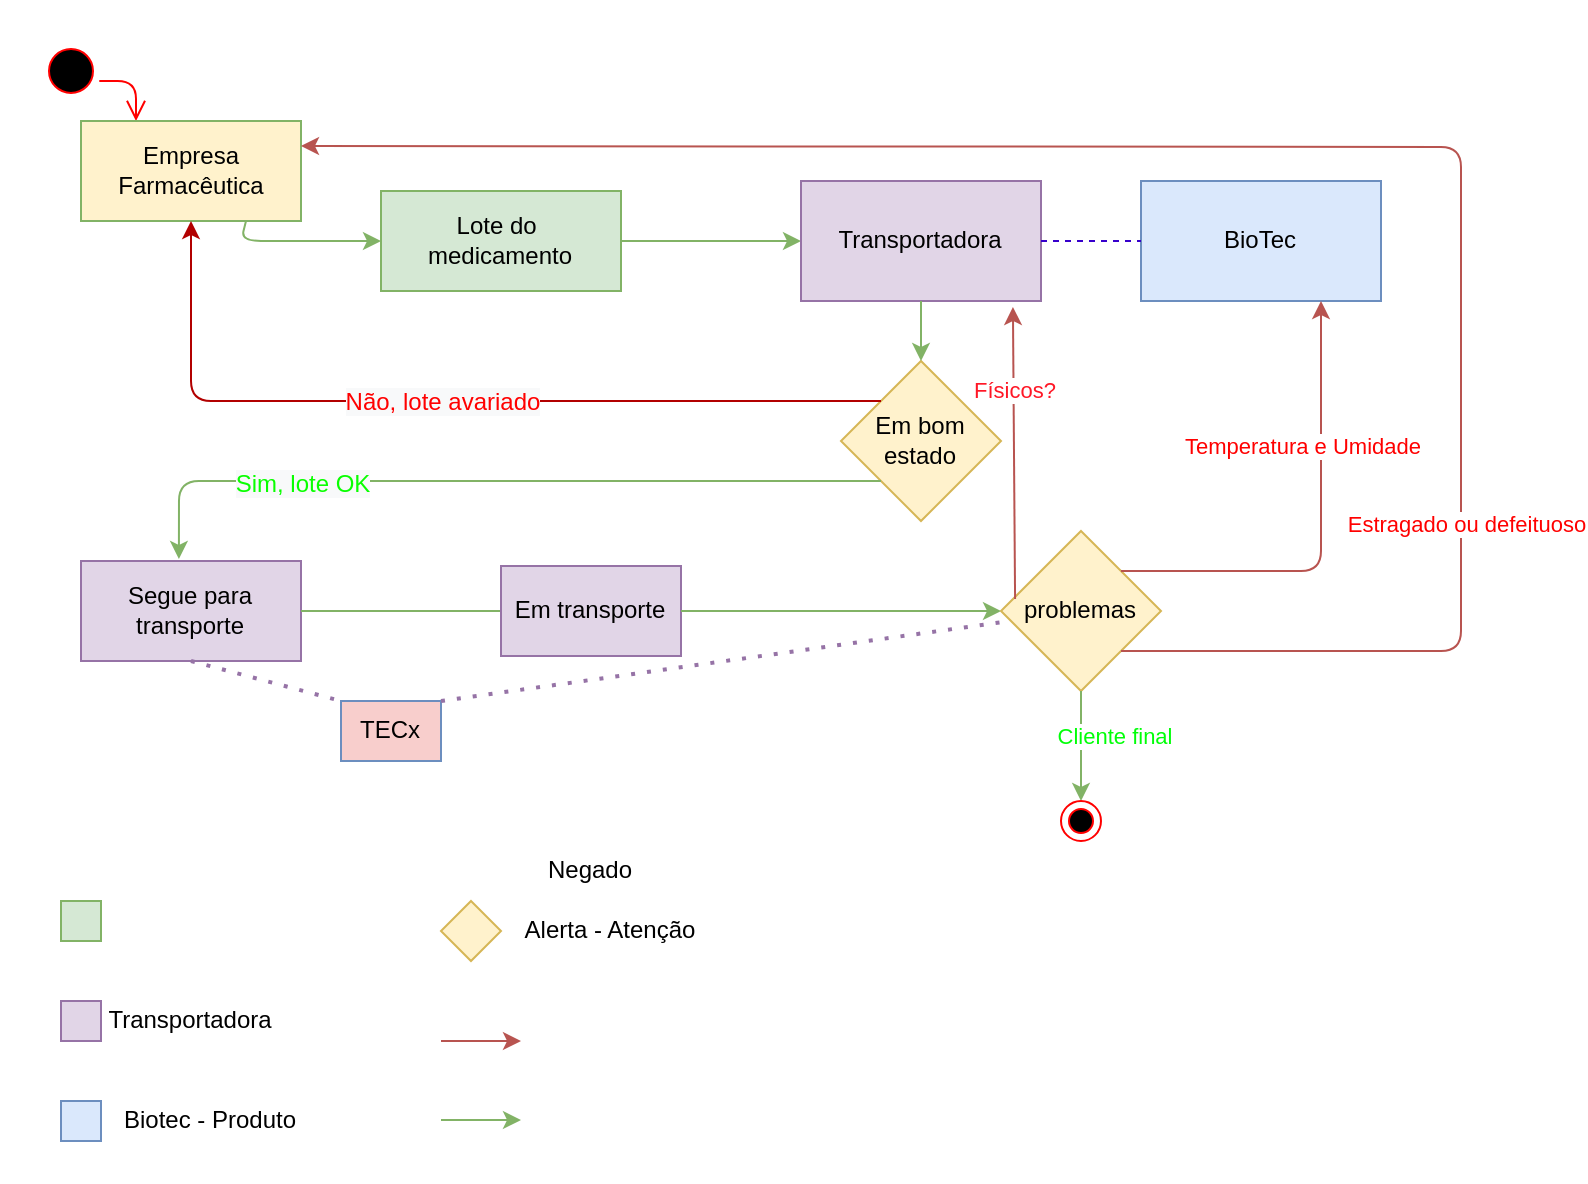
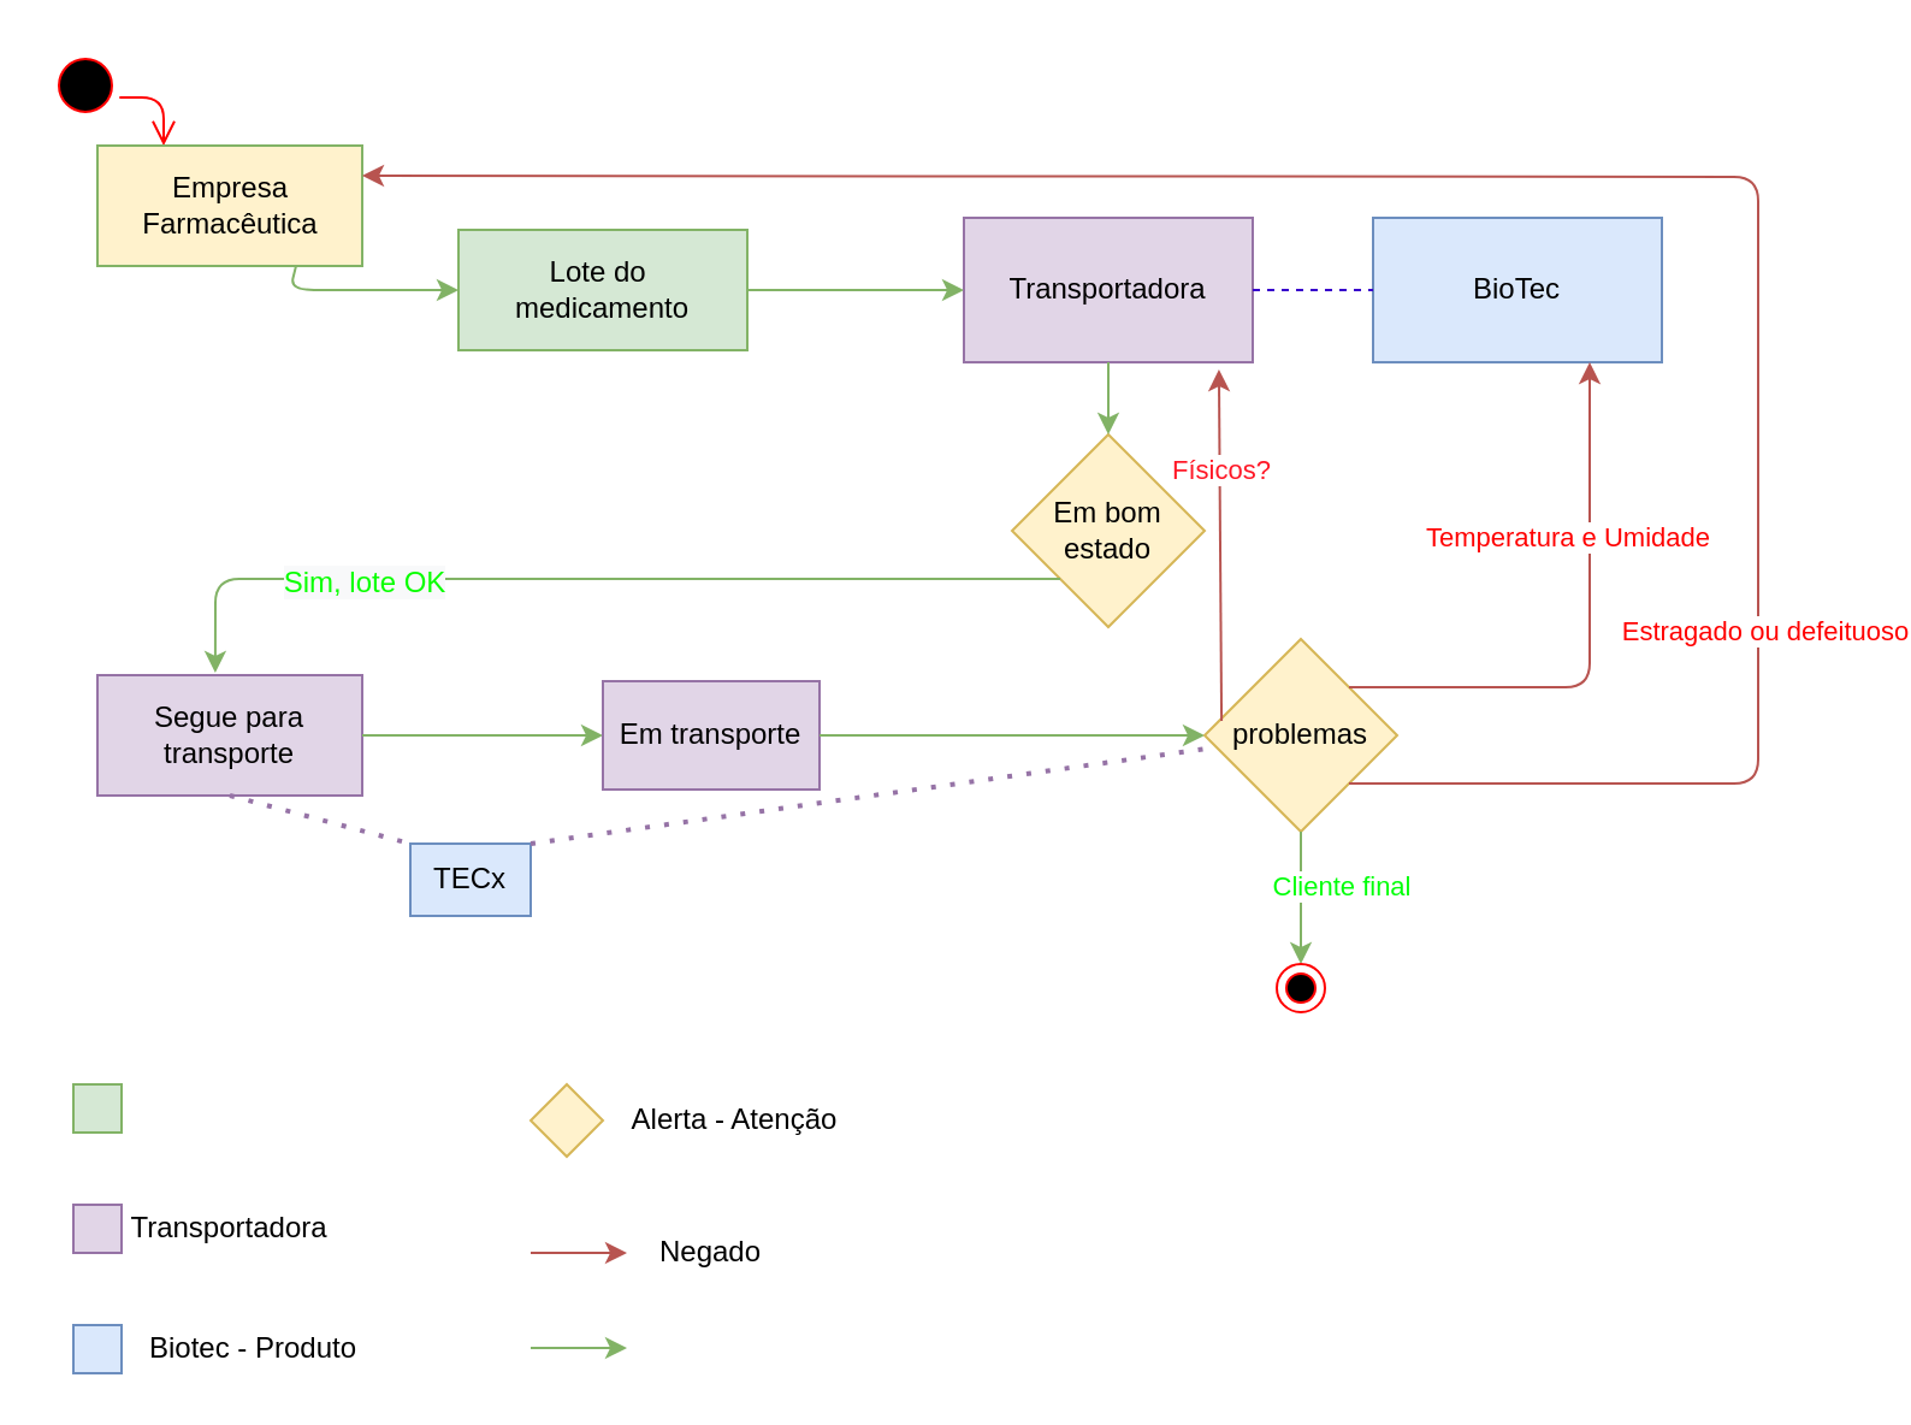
  <mxCell id="0" />
  <mxCell id="1" parent="0" />
  <mxCell id="2" value="" style="ellipse;html=1;shape=startState;fillColor=#000000;strokeColor=#ff0000;" vertex="1" parent="1"><mxGeometry x="20" y="20" width="30" height="30" as="geometry" /></mxCell>
  <mxCell id="3" value="" style="edgeStyle=orthogonalEdgeStyle;html=1;verticalAlign=bottom;endArrow=open;endSize=8;strokeColor=#ff0000;entryX=0.25;entryY=0;entryDx=0;entryDy=0;" edge="1" source="2" parent="1" target="4"><mxGeometry relative="1" as="geometry"><mxPoint x="45" y="80" as="targetPoint" /><Array as="points"><mxPoint x="68" y="40" /></Array></mxGeometry></mxCell>
  <mxCell id="4" value="Empresa &lt;br&gt;Farmacêutica" style="html=1;fillColor=#fff2cc;strokeColor=#82b366;" vertex="1" parent="1"><mxGeometry x="40" y="60" width="110" height="50" as="geometry" /></mxCell>
  <mxCell id="5" value="" style="endArrow=classic;html=1;exitX=0.75;exitY=1;exitDx=0;exitDy=0;fillColor=#d5e8d4;strokeColor=#82b366;entryX=0;entryY=0.5;entryDx=0;entryDy=0;" edge="1" parent="1" source="4" target="6"><mxGeometry width="50" height="50" relative="1" as="geometry"><mxPoint x="400" y="160" as="sourcePoint" /><mxPoint x="190" y="105" as="targetPoint" /><Array as="points"><mxPoint x="120" y="120" /></Array></mxGeometry></mxCell>
  <mxCell id="6" value="Lote do&amp;nbsp;&lt;br&gt;medicamento" style="rounded=0;whiteSpace=wrap;html=1;fillColor=#d5e8d4;strokeColor=#82b366;" vertex="1" parent="1"><mxGeometry x="190" y="95" width="120" height="50" as="geometry" /></mxCell>
  <mxCell id="7" value="" style="endArrow=classic;html=1;exitX=1;exitY=0.5;exitDx=0;exitDy=0;entryX=0;entryY=0.5;entryDx=0;entryDy=0;fillColor=#d5e8d4;strokeColor=#82b366;" edge="1" parent="1" source="6" target="8"><mxGeometry width="50" height="50" relative="1" as="geometry"><mxPoint x="400" y="160" as="sourcePoint" /><mxPoint x="370" y="170" as="targetPoint" /></mxGeometry></mxCell>
  <mxCell id="8" value="Transportadora" style="rounded=0;whiteSpace=wrap;html=1;fillColor=#e1d5e7;strokeColor=#9673a6;" vertex="1" parent="1"><mxGeometry x="400" y="90" width="120" height="60" as="geometry" /></mxCell>
  <mxCell id="9" value="BioTec" style="rounded=0;whiteSpace=wrap;html=1;fillColor=#dae8fc;strokeColor=#6c8ebf;" vertex="1" parent="1"><mxGeometry x="570" y="90" width="120" height="60" as="geometry" /></mxCell>
  <mxCell id="10" value="" style="endArrow=none;dashed=1;html=1;entryX=0;entryY=0.5;entryDx=0;entryDy=0;exitX=1;exitY=0.5;exitDx=0;exitDy=0;fillColor=#6a00ff;strokeColor=#3700CC;" edge="1" parent="1" source="8" target="9"><mxGeometry width="50" height="50" relative="1" as="geometry"><mxPoint x="400" y="260" as="sourcePoint" /><mxPoint x="450" y="210" as="targetPoint" /></mxGeometry></mxCell>
  <mxCell id="11" value="Em bom estado" style="rhombus;whiteSpace=wrap;html=1;fillColor=#fff2cc;strokeColor=#d6b656;" vertex="1" parent="1"><mxGeometry x="420" y="180" width="80" height="80" as="geometry" /></mxCell>
  <mxCell id="12" value="" style="endArrow=classic;html=1;exitX=0.5;exitY=1;exitDx=0;exitDy=0;entryX=0.5;entryY=0;entryDx=0;entryDy=0;fillColor=#d5e8d4;strokeColor=#82b366;" edge="1" parent="1" source="8" target="11"><mxGeometry width="50" height="50" relative="1" as="geometry"><mxPoint x="400" y="260" as="sourcePoint" /><mxPoint x="450" y="210" as="targetPoint" /></mxGeometry></mxCell>
- <mxCell id="13" value="" style="endArrow=classic;html=1;exitX=0;exitY=0;exitDx=0;exitDy=0;entryX=0.5;entryY=1;entryDx=0;entryDy=0;fillColor=#e51400;strokeColor=#B20000;" edge="1" parent="1" source="11" target="4"><mxGeometry width="50" height="50" relative="1" as="geometry"><mxPoint x="400" y="260" as="sourcePoint" /><mxPoint x="180" y="200" as="targetPoint" /><Array as="points"><mxPoint x="95" y="200" /></Array></mxGeometry></mxCell>
- <mxCell id="14" value="&lt;span style=&quot;color: rgb(255 , 0 , 0) ; font-size: 12px ; background-color: rgb(248 , 249 , 250)&quot;&gt;Não, lote avariado&lt;/span&gt;" style="edgeLabel;html=1;align=center;verticalAlign=middle;resizable=0;points=[];" vertex="1" connectable="0" parent="13"><mxGeometry x="-0.269" relative="1" as="geometry"><mxPoint x="-61" as="offset" /></mxGeometry></mxCell>
  <mxCell id="15" value="" style="endArrow=classic;html=1;exitX=0;exitY=1;exitDx=0;exitDy=0;entryX=0.445;entryY=-0.02;entryDx=0;entryDy=0;entryPerimeter=0;fillColor=#d5e8d4;strokeColor=#82b366;" edge="1" parent="1" source="11" target="17"><mxGeometry width="50" height="50" relative="1" as="geometry"><mxPoint x="390" y="300" as="sourcePoint" /><mxPoint x="90" y="240" as="targetPoint" /><Array as="points"><mxPoint x="89" y="240" /></Array></mxGeometry></mxCell>
  <mxCell id="16" value="&lt;span style=&quot;color: rgb(9 , 255 , 0) ; font-size: 12px ; background-color: rgb(248 , 249 , 250)&quot;&gt;Sim, lote OK&lt;/span&gt;" style="edgeLabel;html=1;align=center;verticalAlign=middle;resizable=0;points=[];" vertex="1" connectable="0" parent="15"><mxGeometry x="0.538" y="1" relative="1" as="geometry"><mxPoint x="10" as="offset" /></mxGeometry></mxCell>
  <mxCell id="17" value="Segue para transporte" style="rounded=0;whiteSpace=wrap;html=1;fillColor=#e1d5e7;strokeColor=#9673a6;" vertex="1" parent="1"><mxGeometry x="40" y="280" width="110" height="50" as="geometry" /></mxCell>
- <mxCell id="18" value="TECx" style="rounded=0;whiteSpace=wrap;html=1;fillColor=#f8cecc;strokeColor=#6c8ebf;" vertex="1" parent="1"><mxGeometry x="170" y="350" width="50" height="30" as="geometry" /></mxCell>
+ <mxCell id="18" value="TECx" style="rounded=0;whiteSpace=wrap;html=1;fillColor=#dae8fc;strokeColor=#6c8ebf;" vertex="1" parent="1"><mxGeometry x="170" y="350" width="50" height="30" as="geometry" /></mxCell>
  <mxCell id="19" value="" style="endArrow=none;dashed=1;html=1;dashPattern=1 3;strokeWidth=2;exitX=0.5;exitY=1;exitDx=0;exitDy=0;entryX=0;entryY=0;entryDx=0;entryDy=0;fillColor=#e1d5e7;strokeColor=#9673a6;" edge="1" parent="1" source="17" target="18"><mxGeometry width="50" height="50" relative="1" as="geometry"><mxPoint x="400" y="360" as="sourcePoint" /><mxPoint x="68" y="360" as="targetPoint" /></mxGeometry></mxCell>
- <mxCell id="20" value="" style="endArrow=none;html=1;exitX=1;exitY=0.5;exitDx=0;exitDy=0;entryX=0;entryY=0.5;entryDx=0;entryDy=0;fillColor=#d5e8d4;strokeColor=#82b366;" edge="1" parent="1" source="17" target="21"><mxGeometry width="50" height="50" relative="1" as="geometry"><mxPoint x="410" y="360" as="sourcePoint" /><mxPoint x="250" y="305" as="targetPoint" /></mxGeometry></mxCell>
+ <mxCell id="20" value="" style="endArrow=classic;html=1;exitX=1;exitY=0.5;exitDx=0;exitDy=0;entryX=0;entryY=0.5;entryDx=0;entryDy=0;fillColor=#d5e8d4;strokeColor=#82b366;" edge="1" parent="1" source="17" target="21"><mxGeometry width="50" height="50" relative="1" as="geometry"><mxPoint x="410" y="360" as="sourcePoint" /><mxPoint x="250" y="305" as="targetPoint" /></mxGeometry></mxCell>
  <mxCell id="21" value="Em transporte" style="rounded=0;whiteSpace=wrap;html=1;fillColor=#e1d5e7;strokeColor=#9673a6;" vertex="1" parent="1"><mxGeometry x="250" y="282.5" width="90" height="45" as="geometry" /></mxCell>
  <mxCell id="22" value="" style="endArrow=none;dashed=1;html=1;dashPattern=1 3;strokeWidth=2;exitX=1;exitY=0;exitDx=0;exitDy=0;fillColor=#e1d5e7;strokeColor=#9673a6;" edge="1" parent="1" source="18" target="24"><mxGeometry width="50" height="50" relative="1" as="geometry"><mxPoint x="400" y="360" as="sourcePoint" /><mxPoint x="450" y="310" as="targetPoint" /></mxGeometry></mxCell>
  <mxCell id="23" value="" style="endArrow=classic;html=1;exitX=1;exitY=0.5;exitDx=0;exitDy=0;fillColor=#d5e8d4;strokeColor=#82b366;entryX=0;entryY=0.5;entryDx=0;entryDy=0;" edge="1" parent="1" source="21" target="24"><mxGeometry width="50" height="50" relative="1" as="geometry"><mxPoint x="400" y="360" as="sourcePoint" /><mxPoint x="510" y="305" as="targetPoint" /></mxGeometry></mxCell>
  <mxCell id="24" value="problemas" style="rhombus;whiteSpace=wrap;html=1;fillColor=#fff2cc;strokeColor=#d6b656;" vertex="1" parent="1"><mxGeometry x="500" y="265" width="80" height="80" as="geometry" /></mxCell>
  <mxCell id="25" value="" style="endArrow=classic;html=1;exitX=0.088;exitY=0.425;exitDx=0;exitDy=0;entryX=0.883;entryY=1.05;entryDx=0;entryDy=0;fillColor=#f8cecc;strokeColor=#b85450;entryPerimeter=0;exitPerimeter=0;" edge="1" parent="1" source="24" target="8"><mxGeometry width="50" height="50" relative="1" as="geometry"><mxPoint x="400" y="360" as="sourcePoint" /><mxPoint x="450" y="310" as="targetPoint" /></mxGeometry></mxCell>
  <mxCell id="26" value="&lt;font color=&quot;#ff1726&quot;&gt;Físicos?&lt;/font&gt;" style="edgeLabel;html=1;align=center;verticalAlign=middle;resizable=0;points=[];" vertex="1" connectable="0" parent="25"><mxGeometry x="0.44" relative="1" as="geometry"><mxPoint as="offset" /></mxGeometry></mxCell>
  <mxCell id="27" value="" style="endArrow=classic;html=1;exitX=1;exitY=0;exitDx=0;exitDy=0;entryX=0.75;entryY=1;entryDx=0;entryDy=0;fillColor=#f8cecc;strokeColor=#b85450;" edge="1" parent="1" source="24" target="9"><mxGeometry width="50" height="50" relative="1" as="geometry"><mxPoint x="400" y="360" as="sourcePoint" /><mxPoint x="450" y="310" as="targetPoint" /><Array as="points"><mxPoint x="660" y="285" /></Array></mxGeometry></mxCell>
  <mxCell id="28" value="&lt;font color=&quot;#ff0000&quot;&gt;Temperatura e Umidade&lt;/font&gt;" style="edgeLabel;html=1;align=center;verticalAlign=middle;resizable=0;points=[];" vertex="1" connectable="0" parent="27"><mxGeometry x="0.624" y="-1" relative="1" as="geometry"><mxPoint x="-11" y="28" as="offset" /></mxGeometry></mxCell>
  <mxCell id="29" value="" style="endArrow=classic;html=1;exitX=1;exitY=1;exitDx=0;exitDy=0;entryX=1;entryY=0.25;entryDx=0;entryDy=0;fillColor=#f8cecc;strokeColor=#b85450;" edge="1" parent="1" source="24" target="4"><mxGeometry width="50" height="50" relative="1" as="geometry"><mxPoint x="400" y="360" as="sourcePoint" /><mxPoint x="450" y="310" as="targetPoint" /><Array as="points"><mxPoint x="730" y="325" /><mxPoint x="730" y="200" /><mxPoint x="730" y="73" /></Array></mxGeometry></mxCell>
  <mxCell id="30" value="&lt;font color=&quot;#ff0000&quot;&gt;Estragado ou defeituoso&lt;/font&gt;" style="edgeLabel;html=1;align=center;verticalAlign=middle;resizable=0;points=[];" vertex="1" connectable="0" parent="29"><mxGeometry x="-0.636" y="52" relative="1" as="geometry"><mxPoint x="54" y="-52" as="offset" /></mxGeometry></mxCell>
  <mxCell id="31" value="" style="endArrow=classic;html=1;fillColor=#d5e8d4;strokeColor=#82b366;exitX=0.5;exitY=1;exitDx=0;exitDy=0;" edge="1" parent="1" source="24" target="33"><mxGeometry width="50" height="50" relative="1" as="geometry"><mxPoint x="400" y="360" as="sourcePoint" /><mxPoint x="520" y="430" as="targetPoint" /></mxGeometry></mxCell>
  <mxCell id="32" value="&lt;font color=&quot;#00ff08&quot;&gt;Cliente final&lt;/font&gt;" style="edgeLabel;html=1;align=center;verticalAlign=middle;resizable=0;points=[];" vertex="1" connectable="0" parent="31"><mxGeometry x="0.323" y="1" relative="1" as="geometry"><mxPoint x="15.41" y="-13.82" as="offset" /></mxGeometry></mxCell>
  <mxCell id="33" value="" style="ellipse;html=1;shape=endState;fillColor=#000000;strokeColor=#ff0000;" vertex="1" parent="1"><mxGeometry x="530" y="400" width="20" height="20" as="geometry" /></mxCell>
  <mxCell id="34" value="" style="html=1;fillColor=#d5e8d4;strokeColor=#82b366;" vertex="1" parent="1"><mxGeometry x="30" y="450" width="20" height="20" as="geometry" /></mxCell>
  <mxCell id="35" value="" style="html=1;fillColor=#e1d5e7;strokeColor=#9673a6;" vertex="1" parent="1"><mxGeometry x="30" y="500" width="20" height="20" as="geometry" /></mxCell>
  <mxCell id="36" value="" style="html=1;fillColor=#dae8fc;strokeColor=#6c8ebf;" vertex="1" parent="1"><mxGeometry x="30" y="550" width="20" height="20" as="geometry" /></mxCell>
  <mxCell id="37" value="" style="rhombus;whiteSpace=wrap;html=1;fillColor=#fff2cc;strokeColor=#d6b656;" vertex="1" parent="1"><mxGeometry x="220" y="450" width="30" height="30" as="geometry" /></mxCell>
  <mxCell id="38" value="" style="endArrow=classic;html=1;fillColor=#f8cecc;strokeColor=#b85450;" edge="1" parent="1"><mxGeometry width="50" height="50" relative="1" as="geometry"><mxPoint x="220" y="520" as="sourcePoint" /><mxPoint x="260" y="520" as="targetPoint" /></mxGeometry></mxCell>
  <mxCell id="39" value="" style="endArrow=classic;html=1;fillColor=#d5e8d4;strokeColor=#82b366;" edge="1" parent="1"><mxGeometry width="50" height="50" relative="1" as="geometry"><mxPoint x="220" y="559.5" as="sourcePoint" /><mxPoint x="260" y="559.5" as="targetPoint" /></mxGeometry></mxCell>
  <mxCell id="40" value="Transportadora" style="text;html=1;strokeColor=none;fillColor=none;align=center;verticalAlign=middle;whiteSpace=wrap;rounded=0;" vertex="1" parent="1"><mxGeometry x="75" y="500" width="40" height="20" as="geometry" /></mxCell>
  <mxCell id="41" value="Biotec - Produto" style="text;html=1;strokeColor=none;fillColor=none;align=center;verticalAlign=middle;whiteSpace=wrap;rounded=0;" vertex="1" parent="1"><mxGeometry x="50" y="550" width="110" height="20" as="geometry" /></mxCell>
  <mxCell id="42" value="Alerta - Atenção" style="text;html=1;strokeColor=none;fillColor=none;align=center;verticalAlign=middle;whiteSpace=wrap;rounded=0;" vertex="1" parent="1"><mxGeometry x="260" y="455" width="90" height="20" as="geometry" /></mxCell>
- <mxCell id="43" value="Negado" style="text;html=1;strokeColor=none;fillColor=none;align=center;verticalAlign=middle;whiteSpace=wrap;rounded=0;" vertex="1" parent="1"><mxGeometry x="275" y="425" width="40" height="20" as="geometry" /></mxCell>
+ <mxCell id="43" value="Negado" style="text;html=1;strokeColor=none;fillColor=none;align=center;verticalAlign=middle;whiteSpace=wrap;rounded=0;" vertex="1" parent="1"><mxGeometry x="275" y="510" width="40" height="20" as="geometry" /></mxCell>
